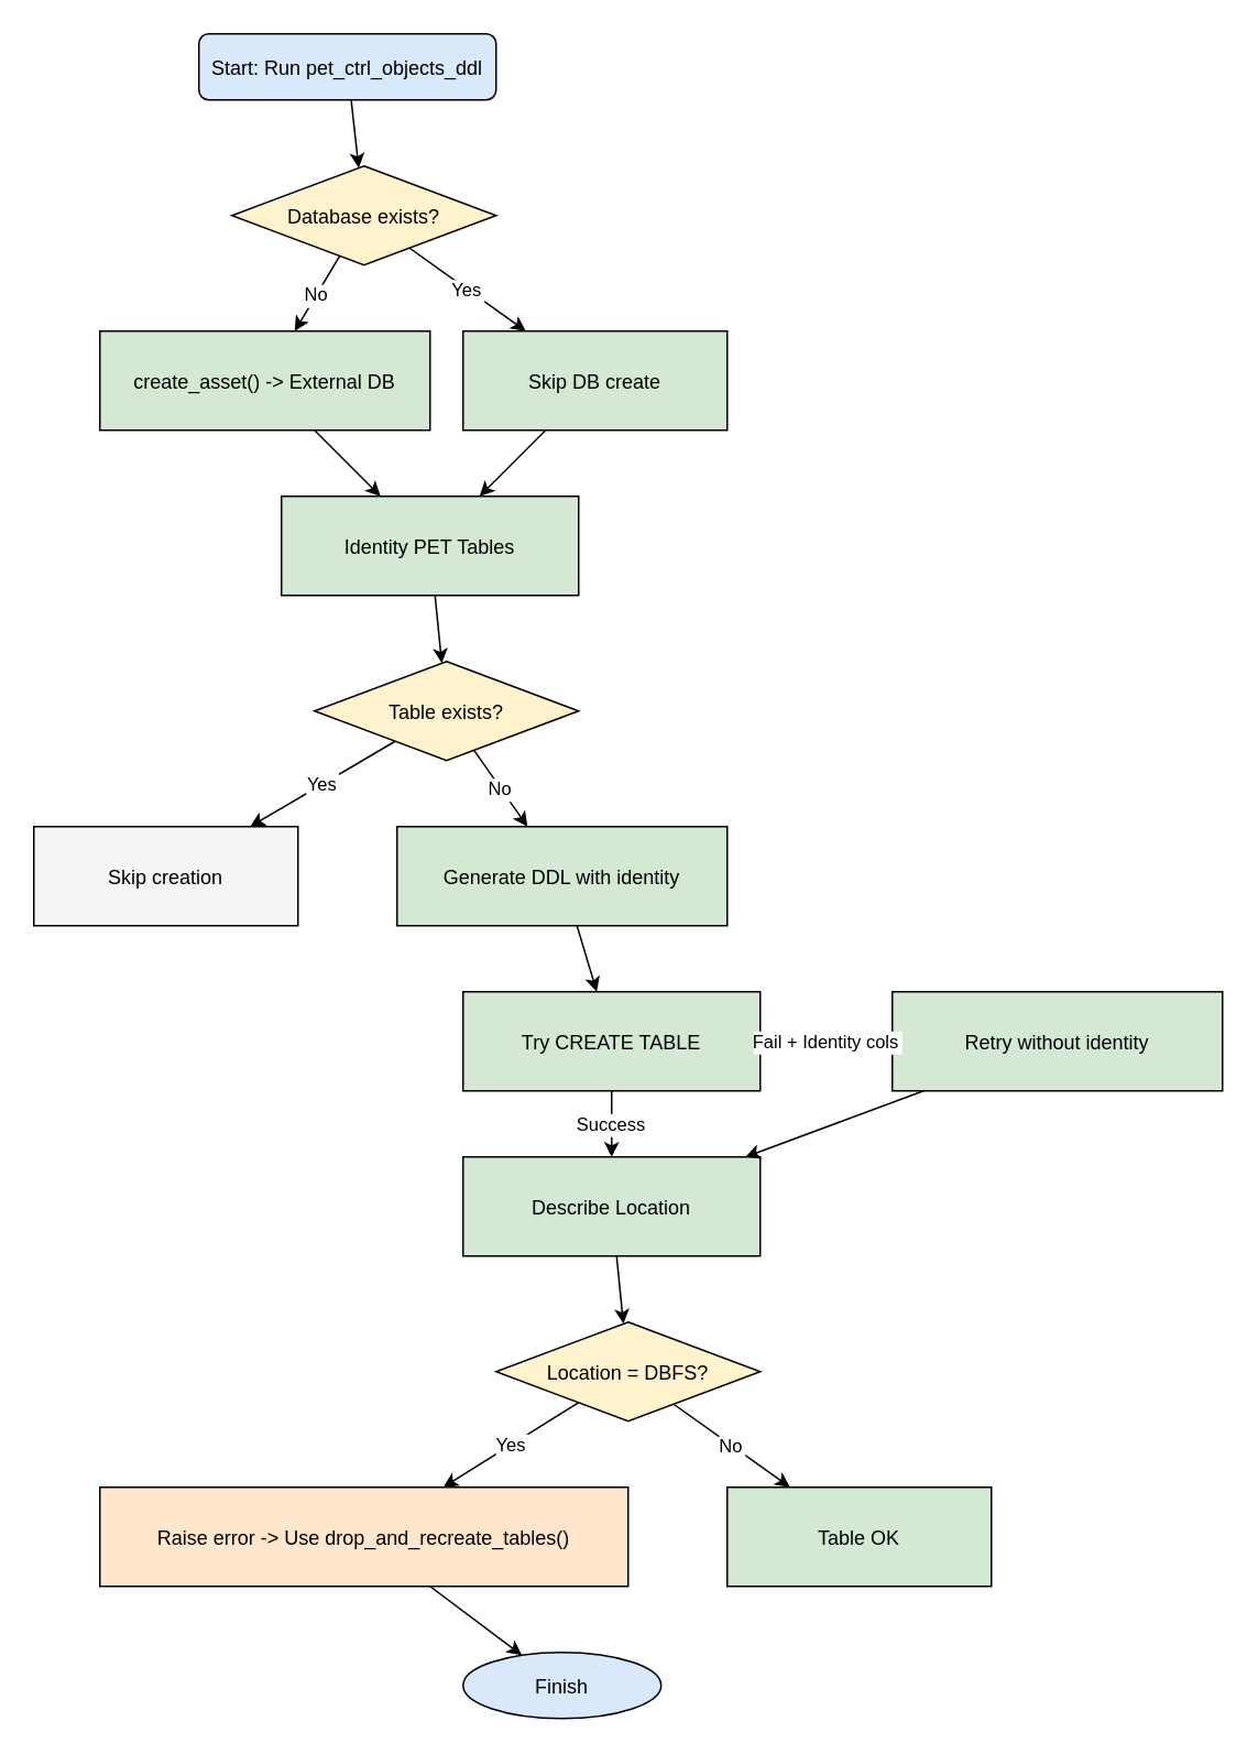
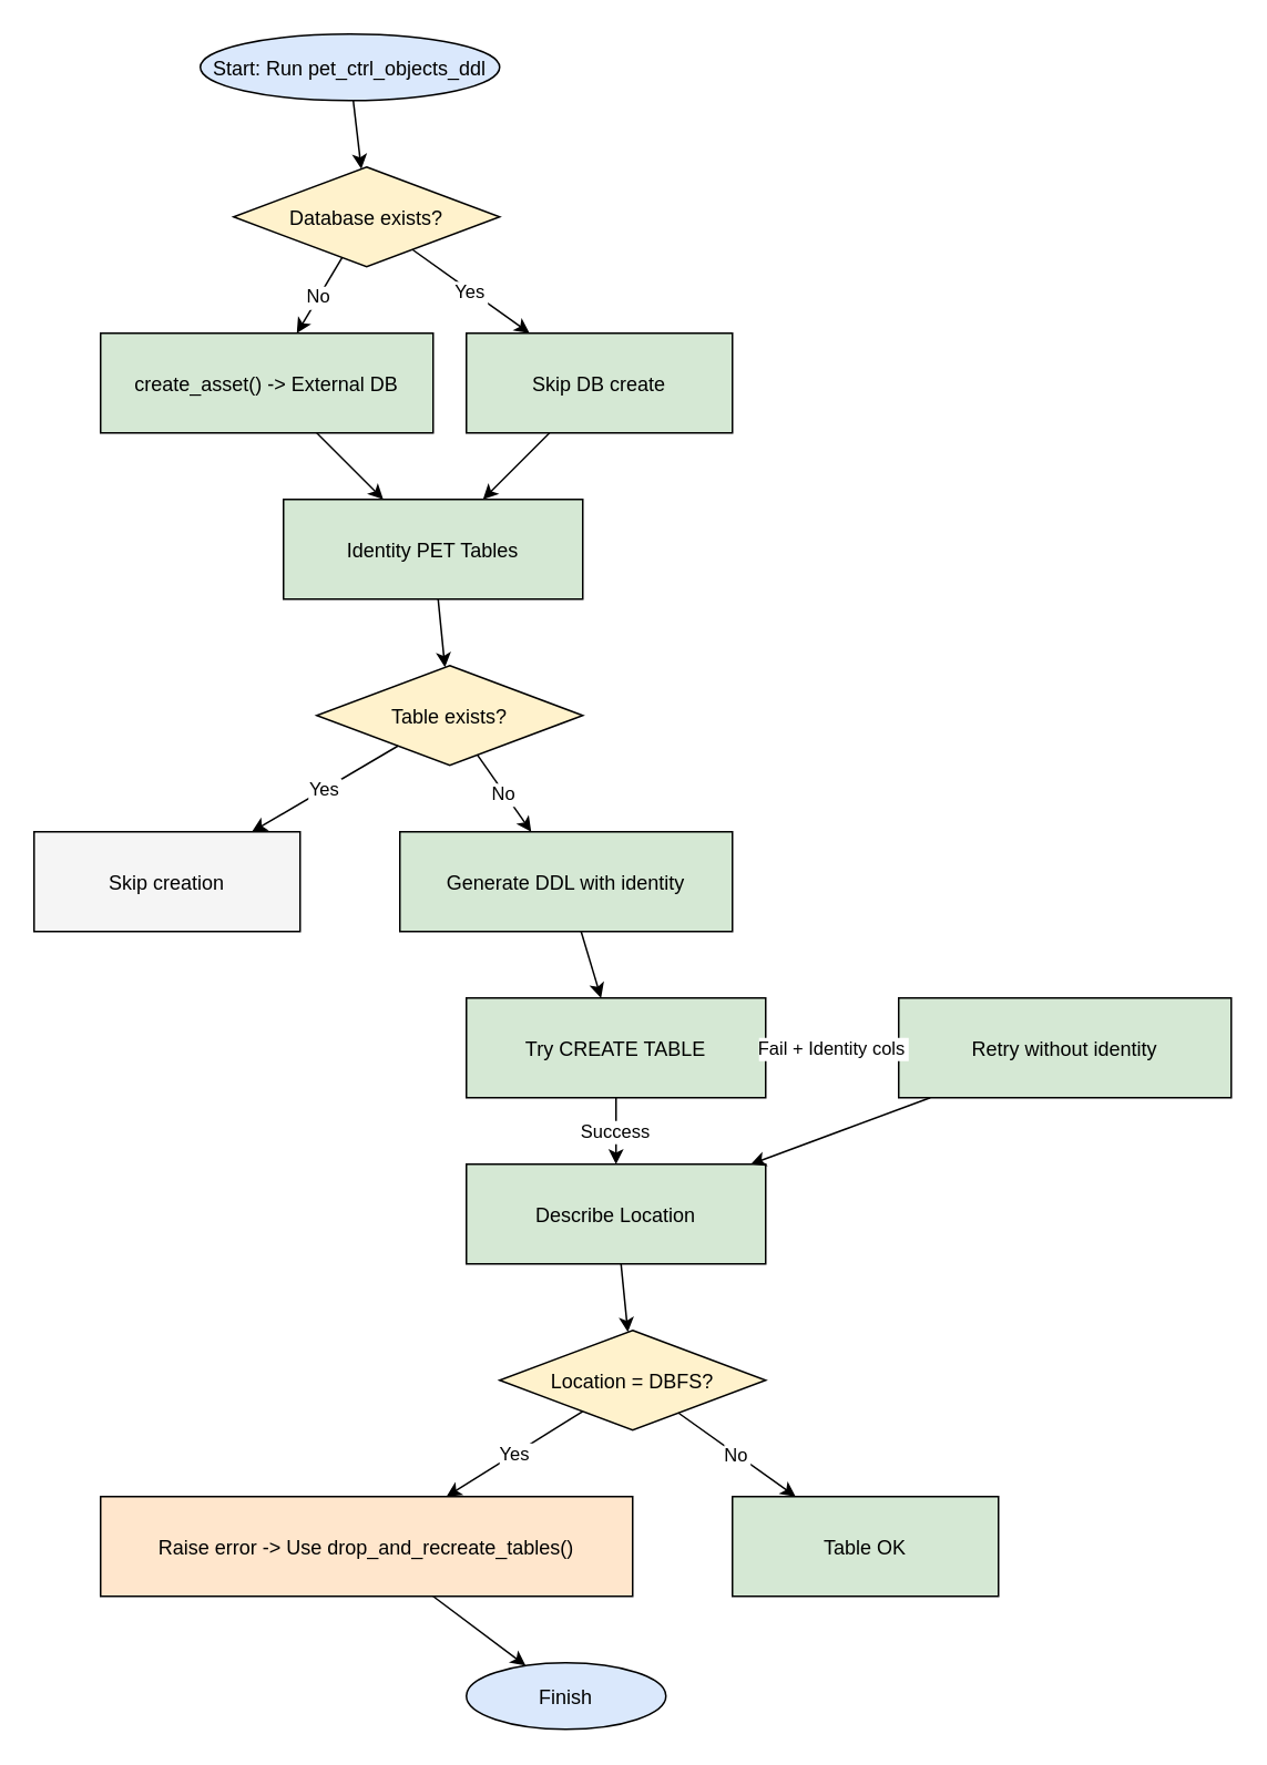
  <mxCell id="0" />
  <mxCell id="1" parent="0" />
- <mxCell id="2" value="Start: Run pet_ctrl_objects_ddl" style="fillColor=#dae8fc;strokeColor=#000000;rounded=1;" vertex="1" parent="1"><mxGeometry x="120" y="20" width="180" height="40" as="geometry" /></mxCell>
+ <mxCell id="2" value="Start: Run pet_ctrl_objects_ddl" style="ellipse;fillColor=#dae8fc;strokeColor=#000000;" vertex="1" parent="1"><mxGeometry x="120" y="20" width="180" height="40" as="geometry" /></mxCell>
  <mxCell id="3" value="Database exists?" style="rhombus;fillColor=#fff2cc;strokeColor=#000000;" vertex="1" parent="1"><mxGeometry x="140" y="100" width="160" height="60" as="geometry" /></mxCell>
  <mxCell id="4" value="create_asset() -&gt; External DB" style="rectangle;fillColor=#d5e8d4;strokeColor=#000000;" vertex="1" parent="1"><mxGeometry x="60" y="200" width="200" height="60" as="geometry" /></mxCell>
  <mxCell id="5" value="Skip DB create" style="rectangle;fillColor=#d5e8d4;strokeColor=#000000;" vertex="1" parent="1"><mxGeometry x="280" y="200" width="160" height="60" as="geometry" /></mxCell>
  <mxCell id="6" value="Identity PET Tables" style="rectangle;fillColor=#d5e8d4;strokeColor=#000000;" vertex="1" parent="1"><mxGeometry x="170" y="300" width="180" height="60" as="geometry" /></mxCell>
  <mxCell id="7" value="Table exists?" style="rhombus;fillColor=#fff2cc;strokeColor=#000000;" vertex="1" parent="1"><mxGeometry x="190" y="400" width="160" height="60" as="geometry" /></mxCell>
  <mxCell id="8" value="Skip creation" style="rectangle;fillColor=#f5f5f5;strokeColor=#000000;" vertex="1" parent="1"><mxGeometry x="20" y="500" width="160" height="60" as="geometry" /></mxCell>
  <mxCell id="9" value="Generate DDL with identity" style="rectangle;fillColor=#d5e8d4;strokeColor=#000000;" vertex="1" parent="1"><mxGeometry x="240" y="500" width="200" height="60" as="geometry" /></mxCell>
  <mxCell id="10" value="Try CREATE TABLE" style="rectangle;fillColor=#d5e8d4;strokeColor=#000000;" vertex="1" parent="1"><mxGeometry x="280" y="600" width="180" height="60" as="geometry" /></mxCell>
  <mxCell id="11" value="Retry without identity" style="rectangle;fillColor=#d5e8d4;strokeColor=#000000;" vertex="1" parent="1"><mxGeometry x="540" y="600" width="200" height="60" as="geometry" /></mxCell>
  <mxCell id="12" value="Describe Location" style="rectangle;fillColor=#d5e8d4;strokeColor=#000000;" vertex="1" parent="1"><mxGeometry x="280" y="700" width="180" height="60" as="geometry" /></mxCell>
  <mxCell id="13" value="Location = DBFS?" style="rhombus;fillColor=#fff2cc;strokeColor=#000000;" vertex="1" parent="1"><mxGeometry x="300" y="800" width="160" height="60" as="geometry" /></mxCell>
  <mxCell id="14" value="Raise error -&gt; Use drop_and_recreate_tables()" style="rectangle;fillColor=#ffe6cc;strokeColor=#000000;" vertex="1" parent="1"><mxGeometry x="60" y="900" width="320" height="60" as="geometry" /></mxCell>
  <mxCell id="15" value="Table OK" style="rectangle;fillColor=#d5e8d4;strokeColor=#000000;" vertex="1" parent="1"><mxGeometry x="440" y="900" width="160" height="60" as="geometry" /></mxCell>
  <mxCell id="16" value="Finish" style="ellipse;fillColor=#dae8fc;strokeColor=#000000;" vertex="1" parent="1"><mxGeometry x="280" y="1000" width="120" height="40" as="geometry" /></mxCell>
  <mxCell id="17" edge="1" source="2" target="3" parent="1"><mxGeometry relative="1" as="geometry" /></mxCell>
  <mxCell id="18" value="No" edge="1" source="3" target="4" parent="1"><mxGeometry relative="1" as="geometry" /></mxCell>
  <mxCell id="19" value="Yes" edge="1" source="3" target="5" parent="1"><mxGeometry relative="1" as="geometry" /></mxCell>
  <mxCell id="20" edge="1" source="4" target="6" parent="1"><mxGeometry relative="1" as="geometry" /></mxCell>
  <mxCell id="21" edge="1" source="5" target="6" parent="1"><mxGeometry relative="1" as="geometry" /></mxCell>
  <mxCell id="22" edge="1" source="6" target="7" parent="1"><mxGeometry relative="1" as="geometry" /></mxCell>
  <mxCell id="23" value="Yes" edge="1" source="7" target="8" parent="1"><mxGeometry relative="1" as="geometry" /></mxCell>
  <mxCell id="24" value="No" edge="1" source="7" target="9" parent="1"><mxGeometry relative="1" as="geometry" /></mxCell>
  <mxCell id="25" edge="1" source="9" target="10" parent="1"><mxGeometry relative="1" as="geometry" /></mxCell>
  <mxCell id="26" value="Success" edge="1" source="10" target="12" parent="1"><mxGeometry relative="1" as="geometry" /></mxCell>
  <mxCell id="27" value="Fail + Identity cols" edge="1" source="10" target="11" parent="1"><mxGeometry relative="1" as="geometry" /></mxCell>
  <mxCell id="28" edge="1" source="11" target="12" parent="1"><mxGeometry relative="1" as="geometry" /></mxCell>
  <mxCell id="29" edge="1" source="12" target="13" parent="1"><mxGeometry relative="1" as="geometry" /></mxCell>
  <mxCell id="30" value="Yes" edge="1" source="13" target="14" parent="1"><mxGeometry relative="1" as="geometry" /></mxCell>
  <mxCell id="31" value="No" edge="1" source="13" target="15" parent="1"><mxGeometry relative="1" as="geometry" /></mxCell>
  <mxCell id="32" edge="1" source="14" target="16" parent="1"><mxGeometry relative="1" as="geometry" /></mxCell>
